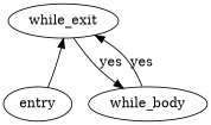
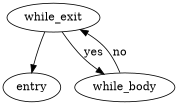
  digraph {
    n1 [label=while_exit]
    entry
    while_body
    n1 -> while_body [label=yes]
-   entry -> n1
-   while_body -> n1 [label=yes]
+   n1 -> entry
+   while_body -> n1 [label=no]
  }
